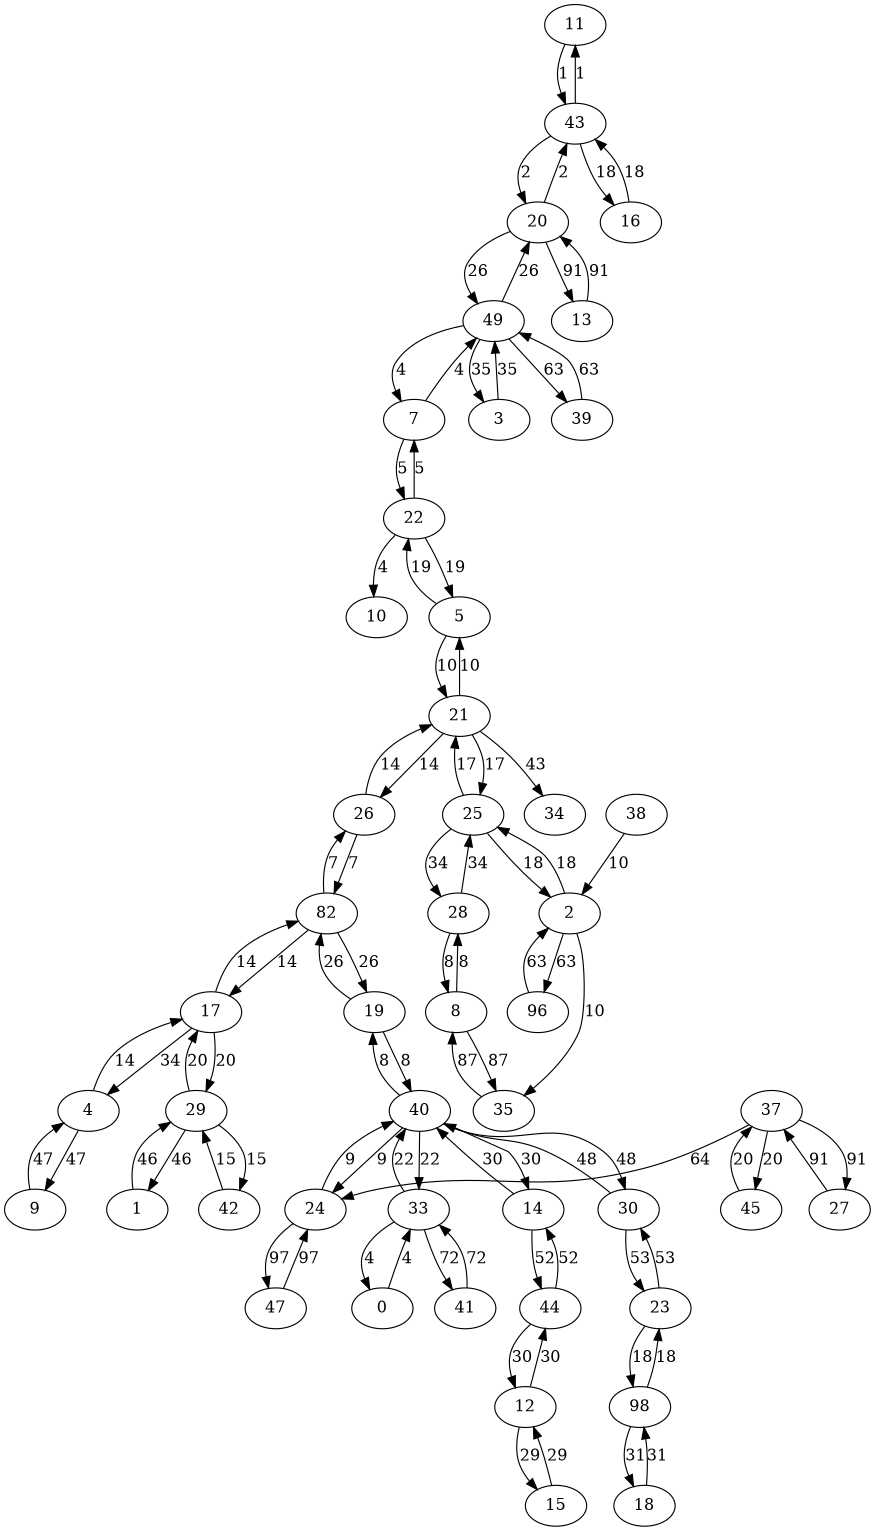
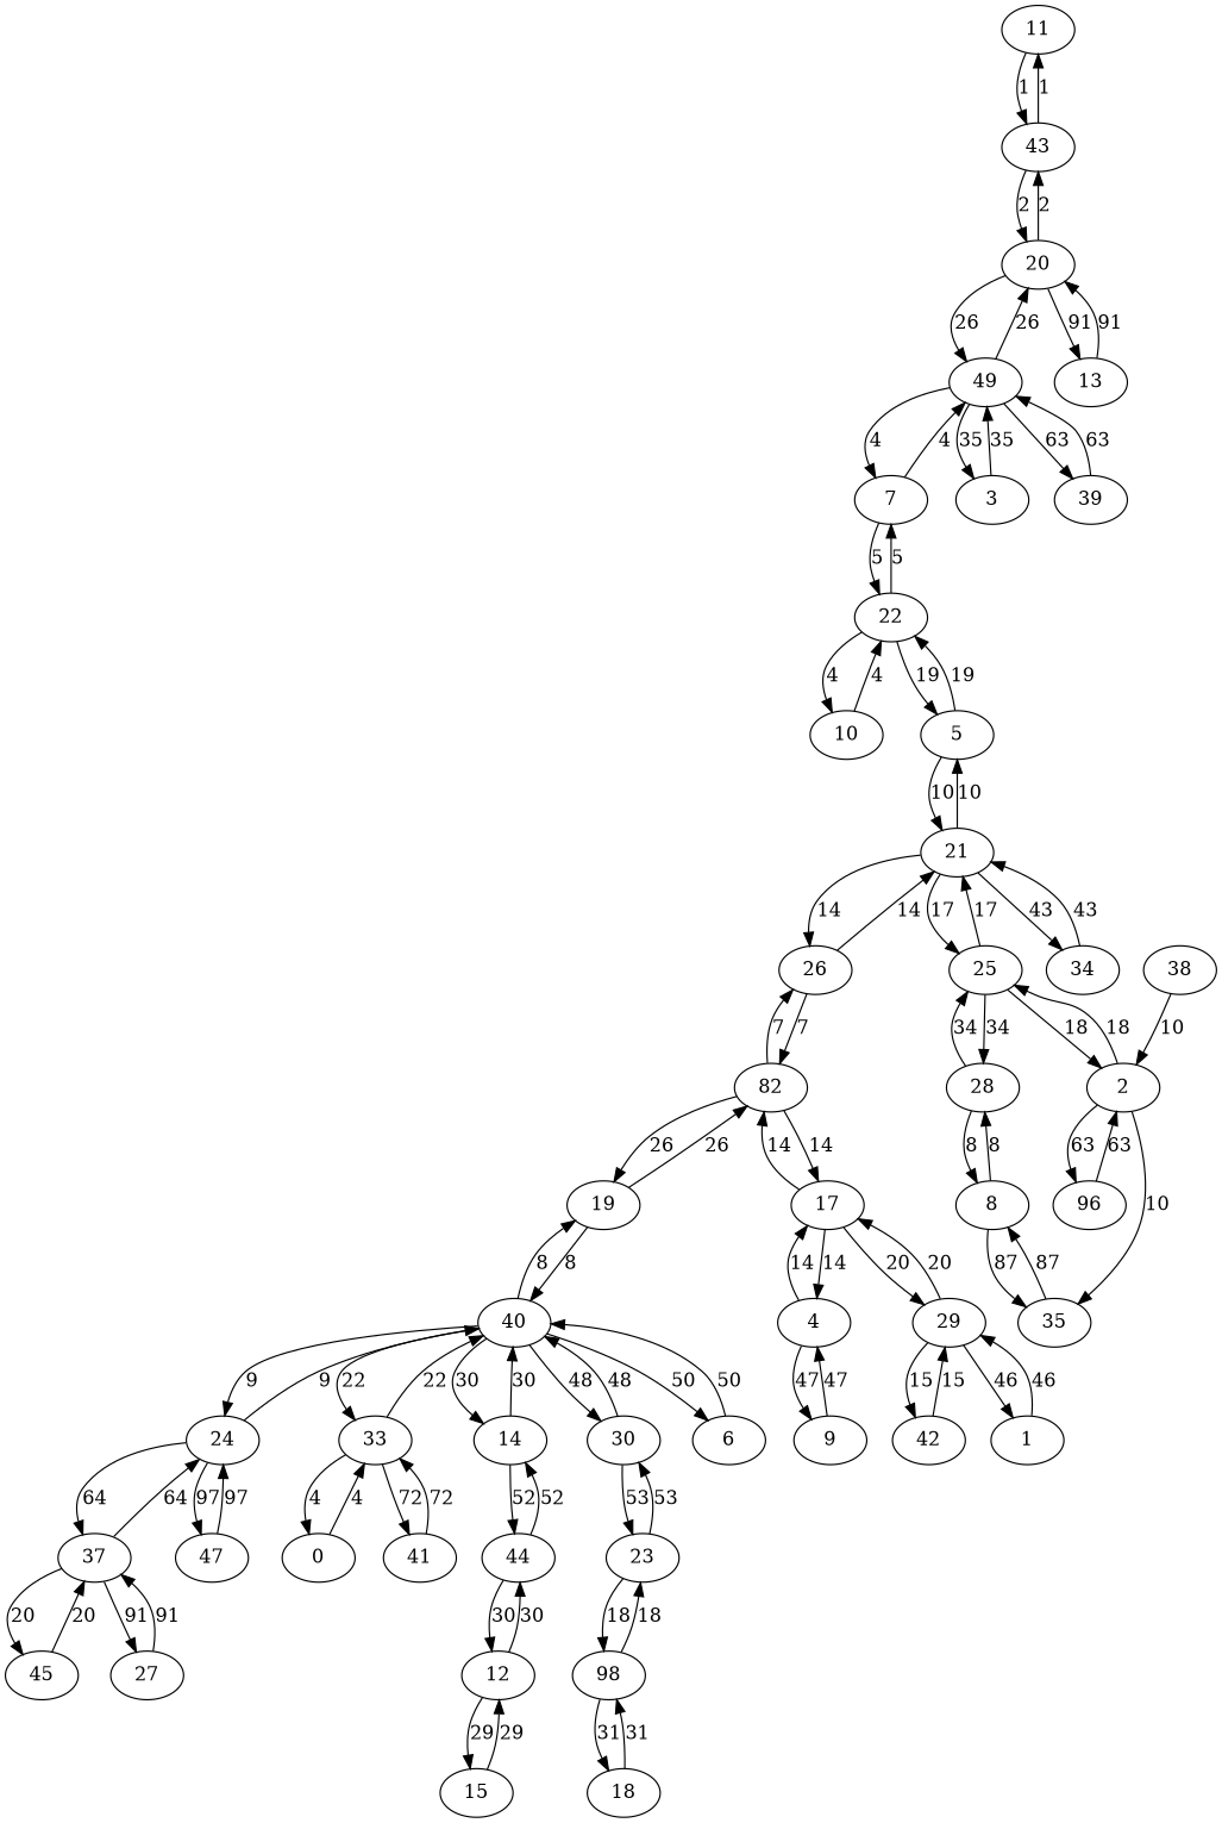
  digraph {
    11
    43
    20
-   16
    49
    13
    7
    3
    39
    22
    10
    5
    21
    26
    25
    34
    n17 [label=82]
    2
    28
    17
    19
    4
    29
    40
    9
    42
    1
    n28 [label=96]
    35
    8
    38
    24
    33
    14
    30
+   6
    37
    47
    0
    41
    44
    23
    45
    27
    12
    n46 [label=98]
    15
    18
    11 -> 43 [label=1]
    43 -> 11 [label=1]
    43 -> 20 [label=2]
-   43 -> 16 [label=18]
    20 -> 43 [label=2]
    20 -> 49 [label=26]
    20 -> 13 [label=91]
-   16 -> 43 [label=18]
    49 -> 20 [label=26]
    49 -> 7 [label=4]
    49 -> 3 [label=35]
    49 -> 39 [label=63]
    13 -> 20 [label=91]
    7 -> 49 [label=4]
    7 -> 22 [label=5]
    3 -> 49 [label=35]
    39 -> 49 [label=63]
    22 -> 7 [label=5]
    22 -> 10 [label=4]
    22 -> 5 [label=19]
+   10 -> 22 [label=4]
    5 -> 22 [label=19]
    5 -> 21 [label=10]
    21 -> 5 [label=10]
    21 -> 26 [label=14]
    21 -> 25 [label=17]
    21 -> 34 [label=43]
    26 -> 21 [label=14]
    26 -> n17 [label=7]
    25 -> 21 [label=17]
    25 -> 2 [label=18]
    25 -> 28 [label=34]
+   34 -> 21 [label=43]
    n17 -> 26 [label=7]
    n17 -> 17 [label=14]
    n17 -> 19 [label=26]
    2 -> 25 [label=18]
    2 -> n28 [label=63]
    2 -> 35 [label=10]
    28 -> 25 [label=34]
    28 -> 8 [label=8]
    17 -> n17 [label=14]
-   17 -> 4 [label=34]
+   17 -> 4 [label=14]
    17 -> 29 [label=20]
    19 -> n17 [label=26]
    19 -> 40 [label=8]
    4 -> 17 [label=14]
    4 -> 9 [label=47]
    29 -> 17 [label=20]
    29 -> 42 [label=15]
    29 -> 1 [label=46]
    40 -> 19 [label=8]
    40 -> 24 [label=9]
    40 -> 33 [label=22]
    40 -> 14 [label=30]
    40 -> 30 [label=48]
+   40 -> 6 [label=50]
    9 -> 4 [label=47]
    42 -> 29 [label=15]
    1 -> 29 [label=46]
    n28 -> 2 [label=63]
    35 -> 8 [label=87]
    8 -> 28 [label=8]
    8 -> 35 [label=87]
    38 -> 2 [label=10]
    24 -> 40 [label=9]
+   24 -> 37 [label=64]
    24 -> 47 [label=97]
    33 -> 40 [label=22]
    33 -> 0 [label=4]
    33 -> 41 [label=72]
    14 -> 40 [label=30]
    14 -> 44 [label=52]
    30 -> 40 [label=48]
    30 -> 23 [label=53]
+   6 -> 40 [label=50]
    37 -> 24 [label=64]
    37 -> 45 [label=20]
    37 -> 27 [label=91]
    47 -> 24 [label=97]
    0 -> 33 [label=4]
    41 -> 33 [label=72]
    44 -> 14 [label=52]
    44 -> 12 [label=30]
    23 -> 30 [label=53]
    23 -> n46 [label=18]
    45 -> 37 [label=20]
    27 -> 37 [label=91]
    12 -> 44 [label=30]
    12 -> 15 [label=29]
    n46 -> 23 [label=18]
    n46 -> 18 [label=31]
    15 -> 12 [label=29]
    18 -> n46 [label=31]
  }
